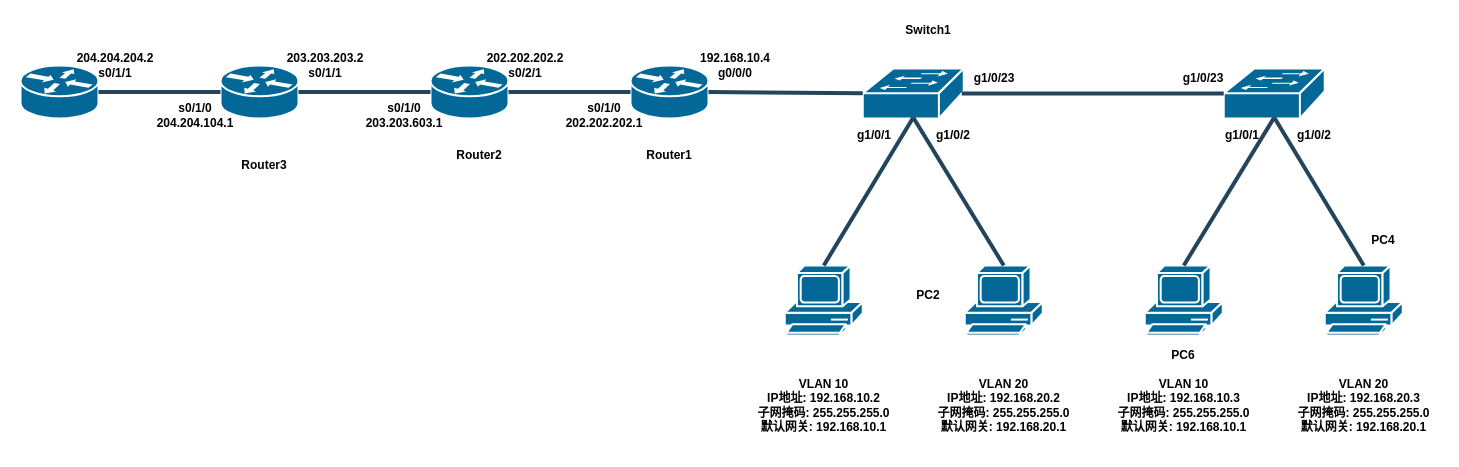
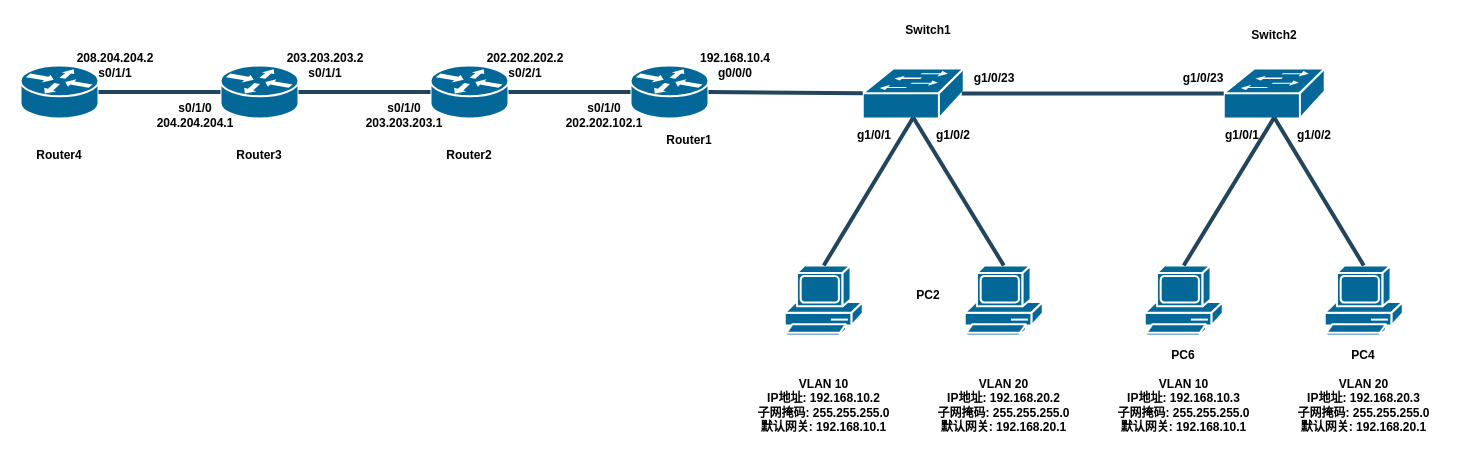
  <mxCell id="0" />
  <mxCell id="1" parent="0" />
  <mxCell id="2" value="" style="shape=mxgraph.cisco.switches.workgroup_switch;html=1;pointerEvents=1;dashed=0;fillColor=#036897;strokeColor=#ffffff;strokeWidth=2;verticalLabelPosition=bottom;verticalAlign=top;align=center;outlineConnect=0;fontStyle=1" parent="1" vertex="1"><mxGeometry x="862.25" y="68" width="101" height="50" as="geometry" /></mxCell>
  <mxCell id="3" value="" style="shape=mxgraph.cisco.routers.router;html=1;pointerEvents=1;dashed=0;fillColor=#036897;strokeColor=#ffffff;strokeWidth=2;verticalLabelPosition=bottom;verticalAlign=top;align=center;outlineConnect=0;fontStyle=1" parent="1" vertex="1"><mxGeometry x="20" y="65" width="78" height="53" as="geometry" /></mxCell>
  <mxCell id="4" value="" style="shape=mxgraph.cisco.computers_and_peripherals.pc;html=1;pointerEvents=1;dashed=0;fillColor=#036897;strokeColor=#ffffff;strokeWidth=2;verticalLabelPosition=bottom;verticalAlign=top;align=center;outlineConnect=0;fontStyle=1" parent="1" vertex="1"><mxGeometry x="784.25" y="265" width="78" height="70" as="geometry" /></mxCell>
  <mxCell id="5" value="" style="shape=mxgraph.cisco.routers.router;html=1;pointerEvents=1;dashed=0;fillColor=#036897;strokeColor=#ffffff;strokeWidth=2;verticalLabelPosition=bottom;verticalAlign=top;align=center;outlineConnect=0;fontStyle=1" parent="1" vertex="1"><mxGeometry x="220" y="65" width="78" height="53" as="geometry" /></mxCell>
  <mxCell id="6" value="" style="shape=mxgraph.cisco.routers.router;html=1;pointerEvents=1;dashed=0;fillColor=#036897;strokeColor=#ffffff;strokeWidth=2;verticalLabelPosition=bottom;verticalAlign=top;align=center;outlineConnect=0;fontStyle=1" parent="1" vertex="1"><mxGeometry x="430" y="65" width="78" height="53" as="geometry" /></mxCell>
  <mxCell id="7" value="" style="shape=mxgraph.cisco.routers.router;html=1;pointerEvents=1;dashed=0;fillColor=#036897;strokeColor=#ffffff;strokeWidth=2;verticalLabelPosition=bottom;verticalAlign=top;align=center;outlineConnect=0;fontStyle=1" parent="1" vertex="1"><mxGeometry x="630" y="65" width="78" height="53" as="geometry" /></mxCell>
  <mxCell id="8" value="" style="shape=mxgraph.cisco.computers_and_peripherals.pc;html=1;pointerEvents=1;dashed=0;fillColor=#036897;strokeColor=#ffffff;strokeWidth=2;verticalLabelPosition=bottom;verticalAlign=top;align=center;outlineConnect=0;fontStyle=1" parent="1" vertex="1"><mxGeometry x="964.25" y="265" width="78" height="70" as="geometry" /></mxCell>
  <mxCell id="9" value="" style="shape=mxgraph.cisco.computers_and_peripherals.pc;html=1;pointerEvents=1;dashed=0;fillColor=#036897;strokeColor=#ffffff;strokeWidth=2;verticalLabelPosition=bottom;verticalAlign=top;align=center;outlineConnect=0;fontStyle=1" parent="1" vertex="1"><mxGeometry x="1144.25" y="265" width="78" height="70" as="geometry" /></mxCell>
  <mxCell id="10" value="" style="shape=mxgraph.cisco.computers_and_peripherals.pc;html=1;pointerEvents=1;dashed=0;fillColor=#036897;strokeColor=#ffffff;strokeWidth=2;verticalLabelPosition=bottom;verticalAlign=top;align=center;outlineConnect=0;fontStyle=1" parent="1" vertex="1"><mxGeometry x="1324.25" y="265" width="78" height="70" as="geometry" /></mxCell>
  <mxCell id="11" value="" style="shape=mxgraph.cisco.switches.workgroup_switch;html=1;pointerEvents=1;dashed=0;fillColor=#036897;strokeColor=#ffffff;strokeWidth=2;verticalLabelPosition=bottom;verticalAlign=top;align=center;outlineConnect=0;fontStyle=1" parent="1" vertex="1"><mxGeometry x="1223.25" y="68" width="101" height="50" as="geometry" /></mxCell>
  <mxCell id="12" style="rounded=1;html=1;strokeColor=#23445D;endArrow=none;endFill=0;strokeWidth=4;exitX=1;exitY=0.5;exitDx=0;exitDy=0;exitPerimeter=0;entryX=0;entryY=0.5;entryDx=0;entryDy=0;entryPerimeter=0;fontStyle=1" parent="1" source="3" target="5" edge="1"><mxGeometry relative="1" as="geometry"><mxPoint x="439.376" y="131" as="sourcePoint" /><mxPoint x="424.624" y="459" as="targetPoint" /></mxGeometry></mxCell>
  <mxCell id="13" style="rounded=1;html=1;strokeColor=#23445D;endArrow=none;endFill=0;strokeWidth=4;exitX=1;exitY=0.5;exitDx=0;exitDy=0;exitPerimeter=0;entryX=0;entryY=0.5;entryDx=0;entryDy=0;entryPerimeter=0;fillColor=#FF0000;fontStyle=1" parent="1" source="5" target="6" edge="1"><mxGeometry relative="1" as="geometry"><mxPoint x="449.376" y="141" as="sourcePoint" /><mxPoint x="434.624" y="469" as="targetPoint" /></mxGeometry></mxCell>
  <mxCell id="14" style="rounded=1;html=1;strokeColor=#23445D;endArrow=none;endFill=0;strokeWidth=4;exitX=1;exitY=0.5;exitDx=0;exitDy=0;exitPerimeter=0;entryX=0;entryY=0.5;entryDx=0;entryDy=0;entryPerimeter=0;fontStyle=1" parent="1" source="6" target="7" edge="1"><mxGeometry relative="1" as="geometry"><mxPoint x="459.376" y="151" as="sourcePoint" /><mxPoint x="444.624" y="479" as="targetPoint" /></mxGeometry></mxCell>
  <mxCell id="15" style="rounded=1;html=1;strokeColor=#23445D;endArrow=none;endFill=0;strokeWidth=4;exitX=1;exitY=0.5;exitDx=0;exitDy=0;exitPerimeter=0;fontStyle=1" parent="1" source="7" target="2" edge="1"><mxGeometry relative="1" as="geometry"><mxPoint x="469.376" y="161" as="sourcePoint" /><mxPoint x="454.624" y="489" as="targetPoint" /></mxGeometry></mxCell>
  <mxCell id="16" style="rounded=1;html=1;strokeColor=#23445D;endArrow=none;endFill=0;strokeWidth=4;exitX=0.98;exitY=0.5;exitDx=0;exitDy=0;exitPerimeter=0;entryX=0;entryY=0.5;entryDx=0;entryDy=0;entryPerimeter=0;fontStyle=1" parent="1" source="2" target="11" edge="1"><mxGeometry relative="1" as="geometry"><mxPoint x="1055.006" y="95" as="sourcePoint" /><mxPoint x="1040.254" y="423" as="targetPoint" /></mxGeometry></mxCell>
  <mxCell id="17" style="rounded=1;html=1;strokeColor=#23445D;endArrow=none;endFill=0;strokeWidth=4;exitX=0.5;exitY=0;exitDx=0;exitDy=0;exitPerimeter=0;entryX=0.5;entryY=0.98;entryDx=0;entryDy=0;entryPerimeter=0;fontStyle=1" parent="1" source="4" target="2" edge="1"><mxGeometry relative="1" as="geometry"><mxPoint x="642.25" y="101.5" as="sourcePoint" /><mxPoint x="872.25" y="102.73" as="targetPoint" /></mxGeometry></mxCell>
  <mxCell id="18" style="rounded=1;html=1;strokeColor=#23445D;endArrow=none;endFill=0;strokeWidth=4;exitX=0.5;exitY=0;exitDx=0;exitDy=0;exitPerimeter=0;entryX=0.5;entryY=0.98;entryDx=0;entryDy=0;entryPerimeter=0;fontStyle=1" parent="1" source="8" target="2" edge="1"><mxGeometry relative="1" as="geometry"><mxPoint x="652.25" y="111.5" as="sourcePoint" /><mxPoint x="882.25" y="112.73" as="targetPoint" /></mxGeometry></mxCell>
  <mxCell id="19" style="rounded=1;html=1;strokeColor=#23445D;endArrow=none;endFill=0;strokeWidth=4;exitX=0.5;exitY=0;exitDx=0;exitDy=0;exitPerimeter=0;entryX=0.5;entryY=0.98;entryDx=0;entryDy=0;entryPerimeter=0;fontStyle=1" parent="1" source="9" target="11" edge="1"><mxGeometry relative="1" as="geometry"><mxPoint x="662.25" y="121.5" as="sourcePoint" /><mxPoint x="892.25" y="122.73" as="targetPoint" /></mxGeometry></mxCell>
  <mxCell id="20" style="rounded=1;html=1;strokeColor=#23445D;endArrow=none;endFill=0;strokeWidth=4;exitX=0.5;exitY=0;exitDx=0;exitDy=0;exitPerimeter=0;entryX=0.5;entryY=0.98;entryDx=0;entryDy=0;entryPerimeter=0;fontStyle=1" parent="1" source="10" target="11" edge="1"><mxGeometry relative="1" as="geometry"><mxPoint x="672.25" y="131.5" as="sourcePoint" /><mxPoint x="902.25" y="132.73" as="targetPoint" /></mxGeometry></mxCell>
- <mxCell id="21" value="&lt;span&gt;204.204.204.2&lt;br&gt;s0/1/1&lt;/span&gt;" style="text;html=1;strokeColor=none;fillColor=none;align=center;verticalAlign=middle;whiteSpace=wrap;rounded=0;fontStyle=1" parent="1" vertex="1"><mxGeometry x="70" y="45" width="90" height="40" as="geometry" /></mxCell>
+ <mxCell id="21" value="&lt;span&gt;208.204.204.2&lt;br&gt;s0/1/1&lt;/span&gt;" style="text;html=1;strokeColor=none;fillColor=none;align=center;verticalAlign=middle;whiteSpace=wrap;rounded=0;fontStyle=1" parent="1" vertex="1"><mxGeometry x="70" y="45" width="90" height="40" as="geometry" /></mxCell>
  <mxCell id="22" value="203.203.203.2&lt;br&gt;s0/1/1" style="text;html=1;strokeColor=none;fillColor=none;align=center;verticalAlign=middle;whiteSpace=wrap;rounded=0;fontStyle=1" parent="1" vertex="1"><mxGeometry x="280" y="45" width="90" height="40" as="geometry" /></mxCell>
  <mxCell id="23" value="202.202.202.2&lt;br&gt;s0/2/1" style="text;html=1;strokeColor=none;fillColor=none;align=center;verticalAlign=middle;whiteSpace=wrap;rounded=0;fontStyle=1" parent="1" vertex="1"><mxGeometry x="480" y="45" width="90" height="40" as="geometry" /></mxCell>
  <mxCell id="24" value="192.168.10.4&lt;br&gt;g0/0/0" style="text;html=1;strokeColor=none;fillColor=none;align=center;verticalAlign=middle;whiteSpace=wrap;rounded=0;fontStyle=1" parent="1" vertex="1"><mxGeometry x="690" y="45" width="90" height="40" as="geometry" /></mxCell>
  <mxCell id="25" value="g1/0/23" style="text;html=1;strokeColor=none;fillColor=none;align=center;verticalAlign=middle;whiteSpace=wrap;rounded=0;fontStyle=1" parent="1" vertex="1"><mxGeometry x="974.25" y="68" width="40" height="20" as="geometry" /></mxCell>
  <mxCell id="26" value="g1/0/23" style="text;html=1;strokeColor=none;fillColor=none;align=center;verticalAlign=middle;whiteSpace=wrap;rounded=0;fontStyle=1" parent="1" vertex="1"><mxGeometry x="1183.25" y="68" width="40" height="20" as="geometry" /></mxCell>
  <mxCell id="27" value="g1/0/1" style="text;html=1;strokeColor=none;fillColor=none;align=center;verticalAlign=middle;whiteSpace=wrap;rounded=0;fontStyle=1" parent="1" vertex="1"><mxGeometry x="854.25" y="125" width="40" height="20" as="geometry" /></mxCell>
  <mxCell id="28" value="g1/0/2" style="text;html=1;strokeColor=none;fillColor=none;align=center;verticalAlign=middle;whiteSpace=wrap;rounded=0;fontStyle=1" parent="1" vertex="1"><mxGeometry x="932.75" y="125" width="40" height="20" as="geometry" /></mxCell>
  <mxCell id="29" value="g1/0/1" style="text;html=1;strokeColor=none;fillColor=none;align=center;verticalAlign=middle;whiteSpace=wrap;rounded=0;fontStyle=1" parent="1" vertex="1"><mxGeometry x="1222.25" y="125" width="40" height="20" as="geometry" /></mxCell>
  <mxCell id="30" value="g1/0/2" style="text;html=1;strokeColor=none;fillColor=none;align=center;verticalAlign=middle;whiteSpace=wrap;rounded=0;fontStyle=1" parent="1" vertex="1"><mxGeometry x="1293.75" y="125" width="40" height="20" as="geometry" /></mxCell>
  <mxCell id="31" value="PC2" style="text;html=1;strokeColor=none;fillColor=none;align=center;verticalAlign=middle;whiteSpace=wrap;rounded=0;fontStyle=1" parent="1" vertex="1"><mxGeometry x="908.25" y="285" width="40" height="20" as="geometry" /></mxCell>
  <mxCell id="32" value="PC6" style="text;html=1;strokeColor=none;fillColor=none;align=center;verticalAlign=middle;whiteSpace=wrap;rounded=0;fontStyle=1" parent="1" vertex="1"><mxGeometry x="1163.25" y="345" width="40" height="20" as="geometry" /></mxCell>
- <mxCell id="33" value="PC4" style="text;html=1;strokeColor=none;fillColor=none;align=center;verticalAlign=middle;whiteSpace=wrap;rounded=0;fontStyle=1" parent="1" vertex="1"><mxGeometry x="1363.25" y="230" width="40" height="20" as="geometry" /></mxCell>
- <mxCell id="35" value="Router3" style="text;html=1;strokeColor=none;fillColor=none;align=center;verticalAlign=middle;whiteSpace=wrap;rounded=0;fontStyle=1" parent="1" vertex="1"><mxGeometry x="244" y="155" width="40" height="20" as="geometry" /></mxCell>
- <mxCell id="36" value="Router2" style="text;html=1;strokeColor=none;fillColor=none;align=center;verticalAlign=middle;whiteSpace=wrap;rounded=0;fontStyle=1" parent="1" vertex="1"><mxGeometry x="459" y="145" width="40" height="20" as="geometry" /></mxCell>
- <mxCell id="37" value="Router1" style="text;html=1;strokeColor=none;fillColor=none;align=center;verticalAlign=middle;whiteSpace=wrap;rounded=0;fontStyle=1" parent="1" vertex="1"><mxGeometry x="649" y="145" width="40" height="20" as="geometry" /></mxCell>
+ <mxCell id="33" value="PC4" style="text;html=1;strokeColor=none;fillColor=none;align=center;verticalAlign=middle;whiteSpace=wrap;rounded=0;fontStyle=1" parent="1" vertex="1"><mxGeometry x="1343.25" y="345" width="40" height="20" as="geometry" /></mxCell>
+ <mxCell id="34" value="&lt;span&gt;Router4&lt;/span&gt;" style="text;html=1;strokeColor=none;fillColor=none;align=center;verticalAlign=middle;whiteSpace=wrap;rounded=0;fontStyle=1" parent="1" vertex="1"><mxGeometry x="39" y="145" width="40" height="20" as="geometry" /></mxCell>
+ <mxCell id="35" value="Router3" style="text;html=1;strokeColor=none;fillColor=none;align=center;verticalAlign=middle;whiteSpace=wrap;rounded=0;fontStyle=1" parent="1" vertex="1"><mxGeometry x="239" y="145" width="40" height="20" as="geometry" /></mxCell>
+ <mxCell id="36" value="Router2" style="text;html=1;strokeColor=none;fillColor=none;align=center;verticalAlign=middle;whiteSpace=wrap;rounded=0;fontStyle=1" parent="1" vertex="1"><mxGeometry x="449" y="145" width="40" height="20" as="geometry" /></mxCell>
+ <mxCell id="37" value="Router1" style="text;html=1;strokeColor=none;fillColor=none;align=center;verticalAlign=middle;whiteSpace=wrap;rounded=0;fontStyle=1" parent="1" vertex="1"><mxGeometry x="669" y="130" width="40" height="20" as="geometry" /></mxCell>
  <mxCell id="38" value="Switch1" style="text;html=1;strokeColor=none;fillColor=none;align=center;verticalAlign=middle;whiteSpace=wrap;rounded=0;fontStyle=1" parent="1" vertex="1"><mxGeometry x="907.75" y="20" width="40" height="20" as="geometry" /></mxCell>
+ <mxCell id="39" value="Switch2" style="text;html=1;strokeColor=none;fillColor=none;align=center;verticalAlign=middle;whiteSpace=wrap;rounded=0;fontStyle=1" parent="1" vertex="1"><mxGeometry x="1253.75" y="25" width="40" height="20" as="geometry" /></mxCell>
  <mxCell id="40" value="VLAN 10&lt;br&gt;IP地址: 192.168.10.2&lt;br&gt;子网掩码: 255.255.255.0&lt;br&gt;默认网关: 192.168.10.1" style="text;html=1;strokeColor=none;fillColor=none;align=center;verticalAlign=middle;whiteSpace=wrap;rounded=0;fontStyle=1" parent="1" vertex="1"><mxGeometry x="750" y="365" width="146.5" height="80" as="geometry" /></mxCell>
  <mxCell id="41" value="VLAN 20&lt;br&gt;IP地址: 192.168.20.2&lt;br&gt;子网掩码: 255.255.255.0&lt;br&gt;默认网关: 192.168.20.1" style="text;html=1;strokeColor=none;fillColor=none;align=center;verticalAlign=middle;whiteSpace=wrap;rounded=0;fontStyle=1" parent="1" vertex="1"><mxGeometry x="930" y="365" width="146.5" height="80" as="geometry" /></mxCell>
  <mxCell id="42" value="VLAN 10&lt;br&gt;IP地址: 192.168.10.3&lt;br&gt;子网掩码: 255.255.255.0&lt;br&gt;默认网关: 192.168.10.1" style="text;html=1;strokeColor=none;fillColor=none;align=center;verticalAlign=middle;whiteSpace=wrap;rounded=0;fontStyle=1" parent="1" vertex="1"><mxGeometry x="1110" y="365" width="146.5" height="80" as="geometry" /></mxCell>
  <mxCell id="43" value="VLAN 20&lt;br&gt;IP地址: 192.168.20.3&lt;br&gt;子网掩码: 255.255.255.0&lt;br&gt;默认网关: 192.168.20.1" style="text;html=1;strokeColor=none;fillColor=none;align=center;verticalAlign=middle;whiteSpace=wrap;rounded=0;fontStyle=1" parent="1" vertex="1"><mxGeometry x="1290" y="365" width="146.5" height="80" as="geometry" /></mxCell>
- <mxCell id="44" value="s0/1/0&lt;br&gt;204.204.104.1" style="text;html=1;strokeColor=none;fillColor=none;align=center;verticalAlign=middle;whiteSpace=wrap;rounded=0;fontStyle=1" parent="1" vertex="1"><mxGeometry x="150" y="95" width="90" height="40" as="geometry" /></mxCell>
- <mxCell id="45" value="s0/1/0&lt;br&gt;203.203.603.1" style="text;html=1;strokeColor=none;fillColor=none;align=center;verticalAlign=middle;whiteSpace=wrap;rounded=0;fontStyle=1" parent="1" vertex="1"><mxGeometry x="359" y="95" width="90" height="40" as="geometry" /></mxCell>
- <mxCell id="46" value="s0/1/0&lt;br&gt;202.202.202.1" style="text;html=1;strokeColor=none;fillColor=none;align=center;verticalAlign=middle;whiteSpace=wrap;rounded=0;fontStyle=1" parent="1" vertex="1"><mxGeometry x="559" y="95" width="90" height="40" as="geometry" /></mxCell>
+ <mxCell id="44" value="s0/1/0&lt;br&gt;204.204.204.1" style="text;html=1;strokeColor=none;fillColor=none;align=center;verticalAlign=middle;whiteSpace=wrap;rounded=0;fontStyle=1" parent="1" vertex="1"><mxGeometry x="150" y="95" width="90" height="40" as="geometry" /></mxCell>
+ <mxCell id="45" value="s0/1/0&lt;br&gt;203.203.203.1" style="text;html=1;strokeColor=none;fillColor=none;align=center;verticalAlign=middle;whiteSpace=wrap;rounded=0;fontStyle=1" parent="1" vertex="1"><mxGeometry x="359" y="95" width="90" height="40" as="geometry" /></mxCell>
+ <mxCell id="46" value="s0/1/0&lt;br&gt;202.202.102.1" style="text;html=1;strokeColor=none;fillColor=none;align=center;verticalAlign=middle;whiteSpace=wrap;rounded=0;fontStyle=1" parent="1" vertex="1"><mxGeometry x="559" y="95" width="90" height="40" as="geometry" /></mxCell>
